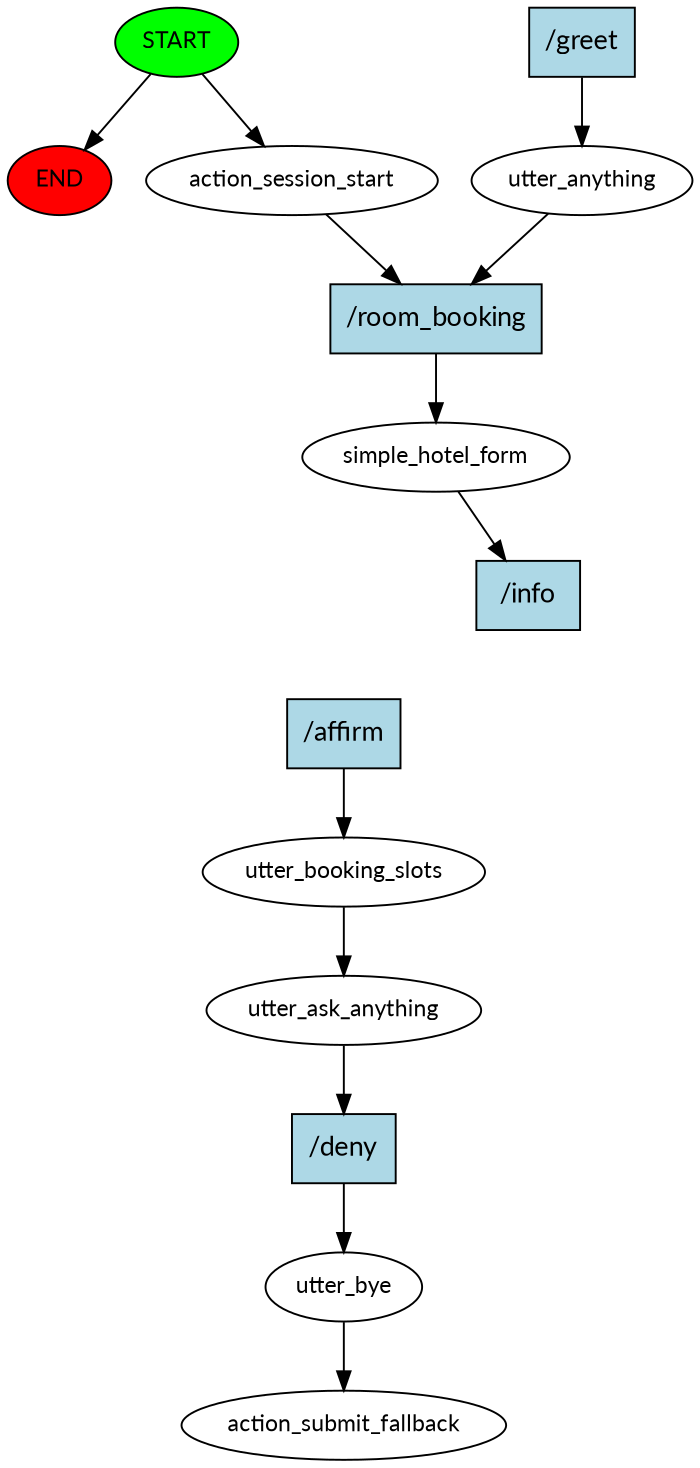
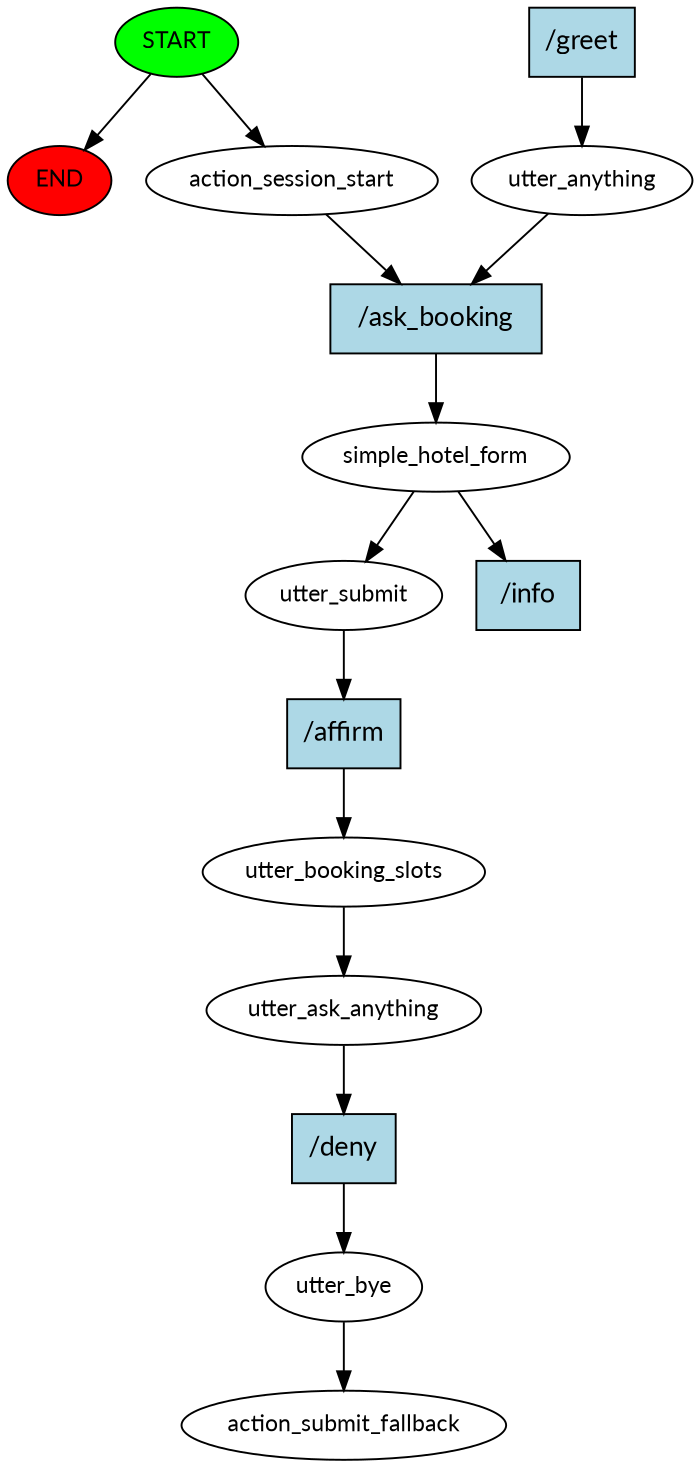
  digraph {
    fontname=Lato
    node [fontname=Lato fontsize=12]
    edge [fontname=Lato]
    n1 [fillcolor=green label=START style=filled]
    n2 [fillcolor=red label=END style=filled]
    n3 [label=action_session_start]
-   n4 [fillcolor=lightblue label="/room_booking" shape=rect style=filled fontsize=""]
+   n4 [fillcolor=lightblue label="/ask_booking" shape=rect style=filled fontsize=""]
    n5 [fillcolor=lightblue label="/greet" shape=rect style=filled fontsize=""]
    n6 [label=utter_anything]
    n7 [label=simple_hotel_form]
+   n8 [label=utter_submit]
    n9 [fillcolor=lightblue label="/info" shape=rect style=filled fontsize=""]
    n10 [fillcolor=lightblue label="/affirm" shape=rect style=filled fontsize=""]
    n11 [label=utter_booking_slots]
    n12 [label=utter_ask_anything]
    n13 [fillcolor=lightblue label="/deny" shape=rect style=filled fontsize=""]
    n14 [label=utter_bye]
    n15 [label=action_submit_fallback]
    n1 -> n2
    n1 -> n3
    n3 -> n4
    n4 -> n7
    n5 -> n6
    n6 -> n4
+   n7 -> n8
    n7 -> n9
+   n8 -> n10
    n10 -> n11
    n11 -> n12
    n12 -> n13
    n13 -> n14
    n14 -> n15
  }
